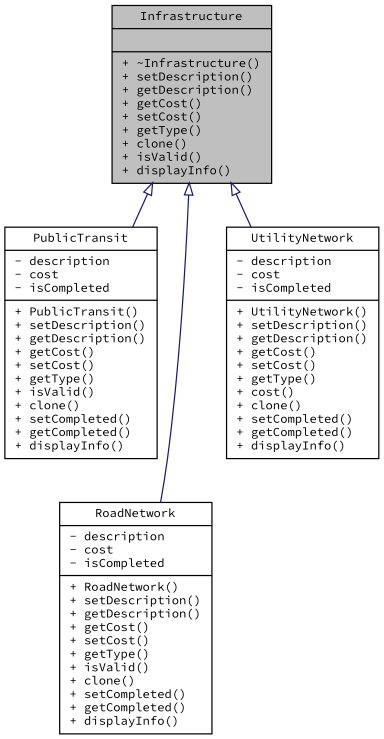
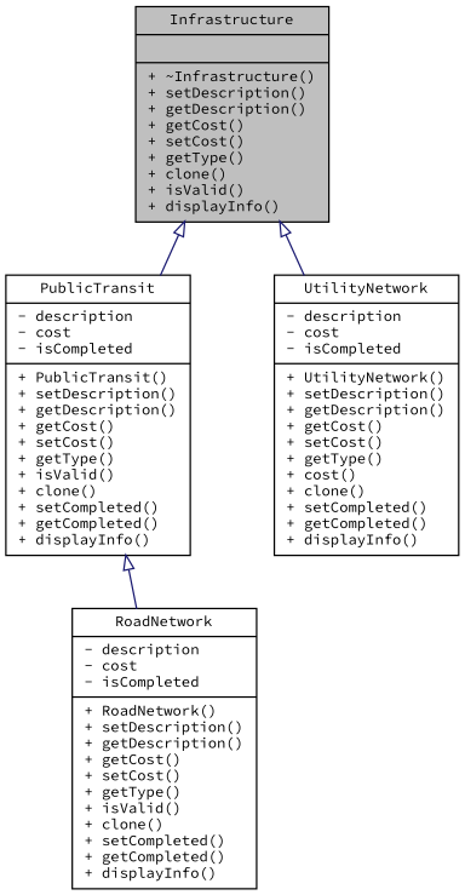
  digraph {
    fontname="Source Code Pro"
    node [color=black fillcolor=white fontname="Source Code Pro" fontsize=10 shape=record style=filled]
    edge [arrowtail=onormal color=midnightblue dir=back fontname="Source Code Pro" fontsize=10 labelfontname=Helvetica labelfontsize=10 style=solid]
    n1 [fillcolor=grey75 fontcolor=black height=0.2 label="{Infrastructure\n||+ ~Infrastructure()\l+ setDescription()\l+ getDescription()\l+ getCost()\l+ setCost()\l+ getType()\l+ clone()\l+ isValid()\l+ displayInfo()\l}" width=0.4]
    n2 [height=0.2 label="{PublicTransit\n|- description\l- cost\l- isCompleted\l|+ PublicTransit()\l+ setDescription()\l+ getDescription()\l+ getCost()\l+ setCost()\l+ getType()\l+ isValid()\l+ clone()\l+ setCompleted()\l+ getCompleted()\l+ displayInfo()\l}" width=0.4]
    n3 [height=0.2 label="{RoadNetwork\n|- description\l- cost\l- isCompleted\l|+ RoadNetwork()\l+ setDescription()\l+ getDescription()\l+ getCost()\l+ setCost()\l+ getType()\l+ isValid()\l+ clone()\l+ setCompleted()\l+ getCompleted()\l+ displayInfo()\l}" width=0.4]
    n4 [height=0.2 label="{UtilityNetwork\n|- description\l- cost\l- isCompleted\l|+ UtilityNetwork()\l+ setDescription()\l+ getDescription()\l+ getCost()\l+ setCost()\l+ getType()\l+ cost()\l+ clone()\l+ setCompleted()\l+ getCompleted()\l+ displayInfo()\l}" width=0.4]
    n1 -> n2
-   n1 -> n3
+   n2 -> n3
    n1 -> n4
  }
